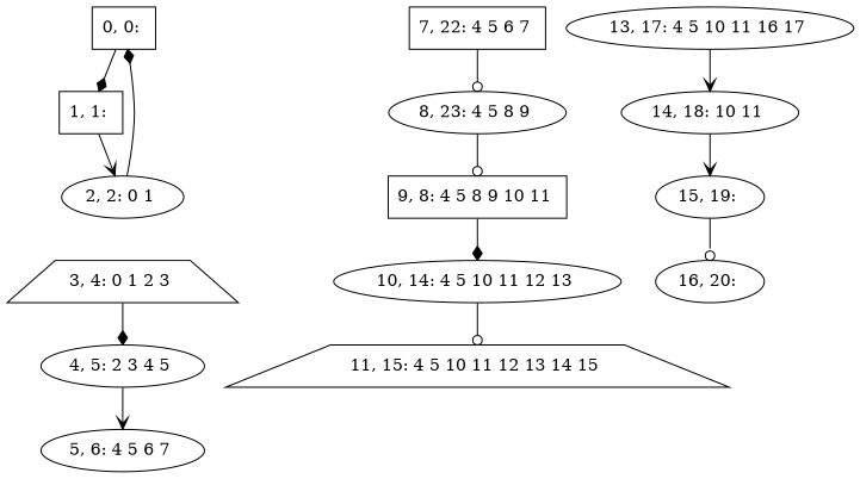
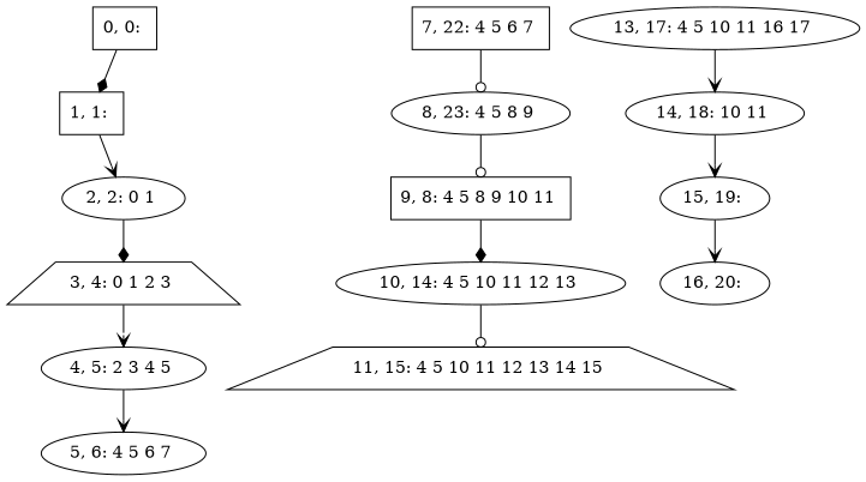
  digraph {
    node [shape=ellipse]
    edge [arrowhead=vee]
    n1 [label="0, 0: " shape=box]
    n2 [label="1, 1: " shape=box]
    n3 [label="2, 2: 0 1 "]
    n4 [label="3, 4: 0 1 2 3 " shape=trapezium]
    n5 [label="4, 5: 2 3 4 5 "]
    n6 [label="5, 6: 4 5 6 7 "]
    n7 [label="7, 22: 4 5 6 7 " shape=box]
    n8 [label="8, 23: 4 5 8 9 "]
    n9 [label="9, 8: 4 5 8 9 10 11 " shape=box]
    n10 [label="10, 14: 4 5 10 11 12 13 "]
    n11 [label="11, 15: 4 5 10 11 12 13 14 15 " shape=trapezium]
    n12 [label="13, 17: 4 5 10 11 16 17 "]
    n13 [label="14, 18: 10 11 "]
    n14 [label="15, 19: "]
    n15 [label="16, 20: "]
    n1 -> n2 [arrowhead=diamond]
    n2 -> n3
-   n3 -> n1 [arrowhead=diamond]
-   n4 -> n5 [arrowhead=diamond]
+   n3 -> n4 [arrowhead=diamond]
+   n4 -> n5
    n5 -> n6
    n7 -> n8 [arrowhead=odot]
    n8 -> n9 [arrowhead=odot]
    n9 -> n10 [arrowhead=diamond]
    n10 -> n11 [arrowhead=odot]
    n12 -> n13
    n13 -> n14
-   n14 -> n15 [arrowhead=odot]
+   n14 -> n15
  }
